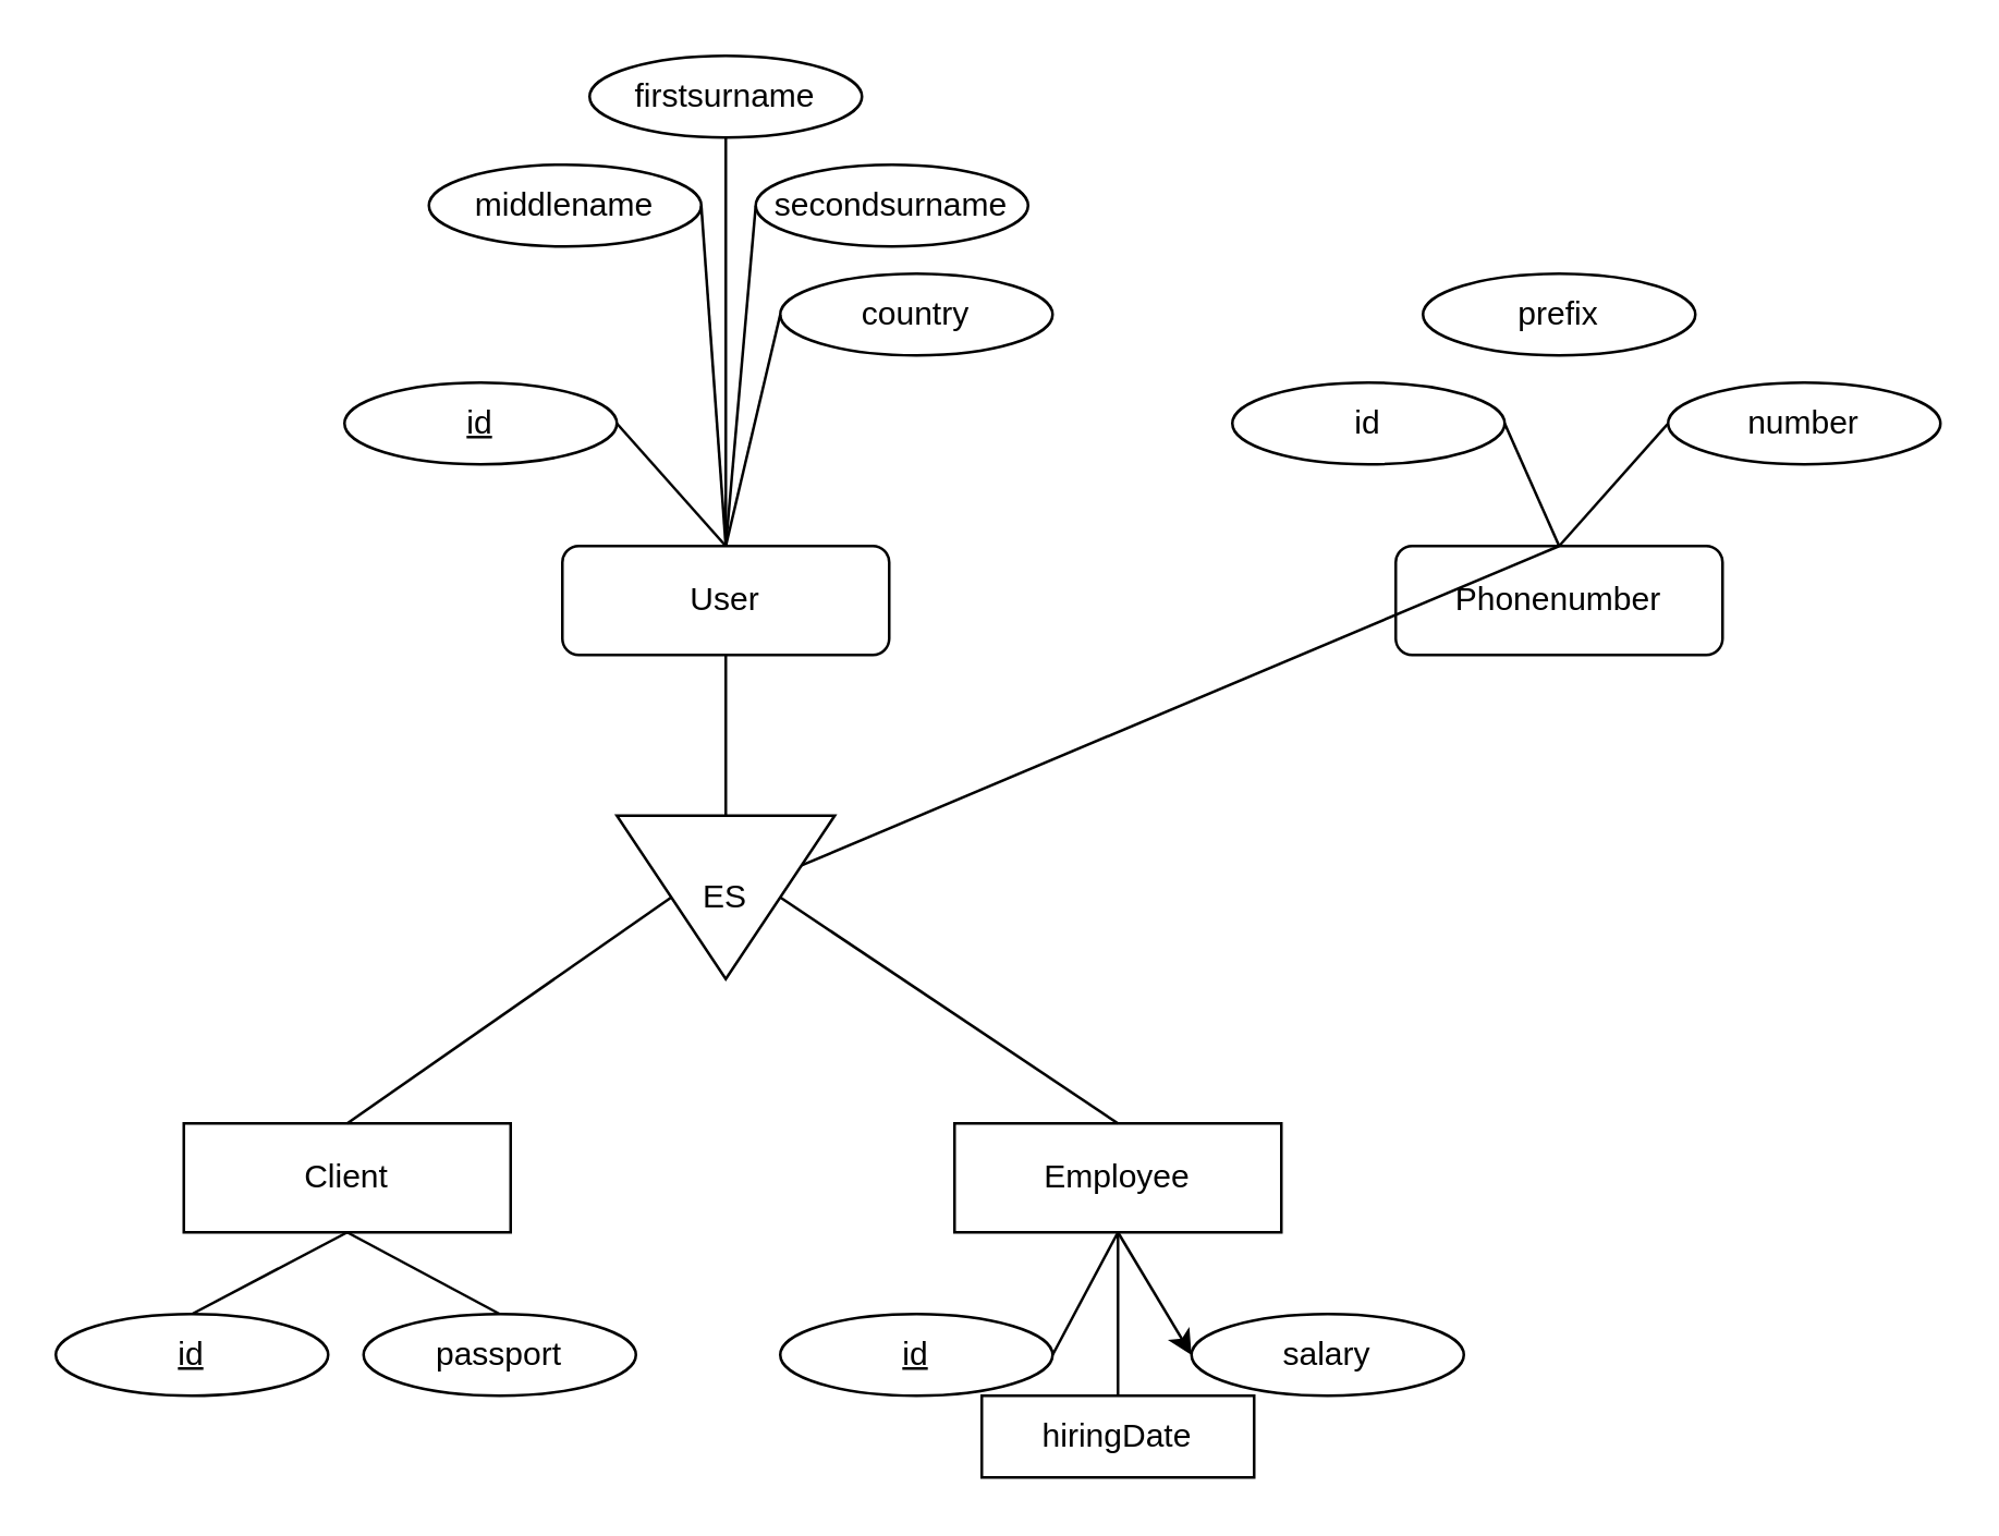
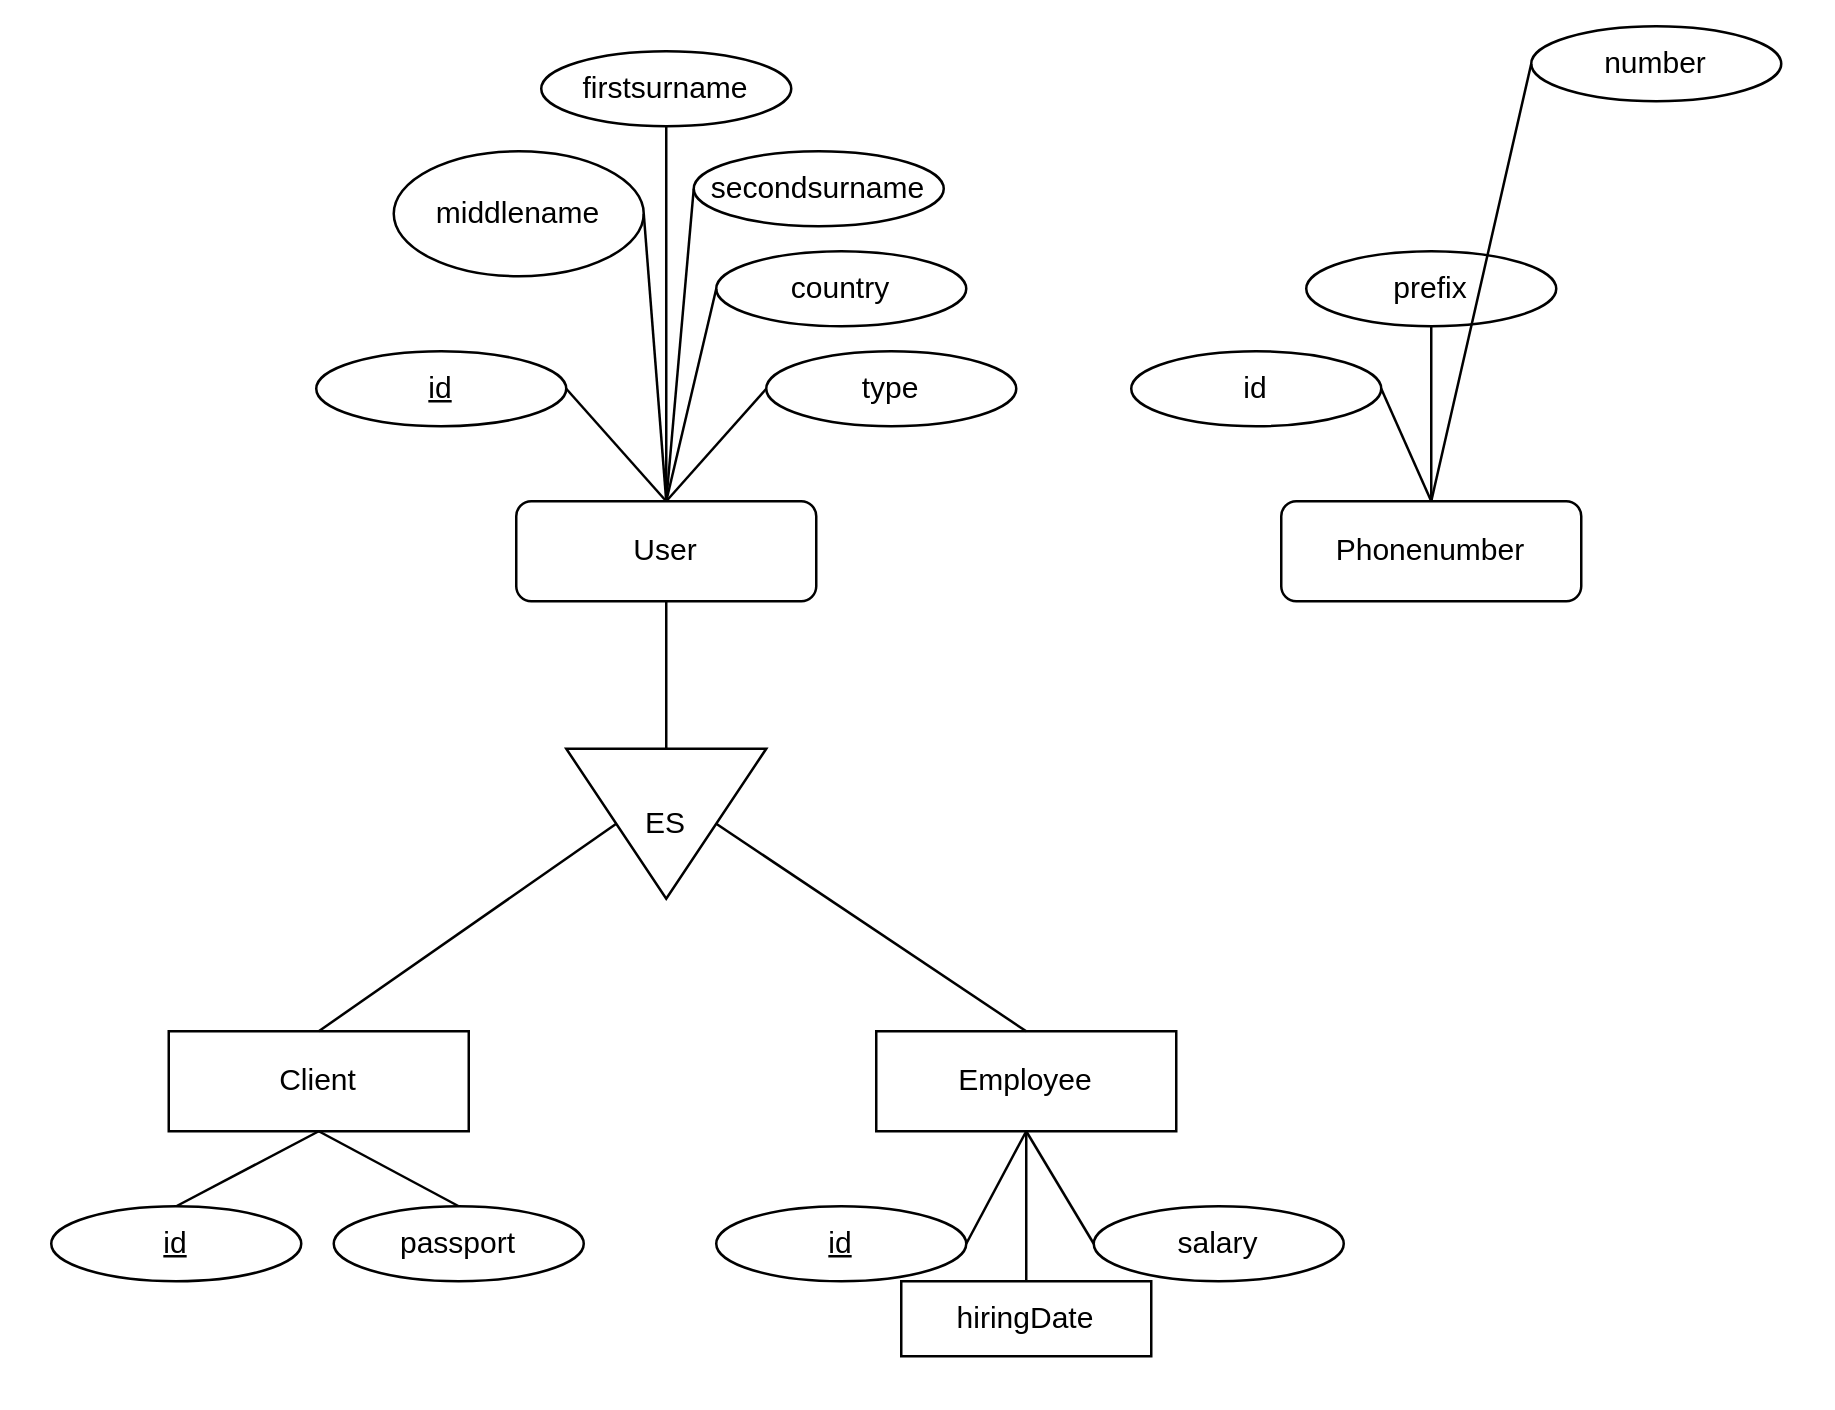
  <mxCell id="0" />
  <mxCell id="1" parent="0" />
  <mxCell id="2" value="&lt;u&gt;id&lt;/u&gt;" style="ellipse;whiteSpace=wrap;html=1;" vertex="1" parent="1"><mxGeometry x="126" y="140" width="100" height="30" as="geometry" /></mxCell>
  <mxCell id="3" value="User" style="whiteSpace=wrap;html=1;rounded=1;" vertex="1" parent="1"><mxGeometry x="206" y="200" width="120" height="40" as="geometry" /></mxCell>
- <mxCell id="4" value="middlename" style="ellipse;whiteSpace=wrap;html=1;" vertex="1" parent="1"><mxGeometry x="157" y="60" width="100" height="30" as="geometry" /></mxCell>
+ <mxCell id="4" value="middlename" style="ellipse;whiteSpace=wrap;html=1;" vertex="1" parent="1"><mxGeometry x="157" y="60" width="100" height="50" as="geometry" /></mxCell>
+ <mxCell id="5" value="type" style="ellipse;whiteSpace=wrap;html=1;" vertex="1" parent="1"><mxGeometry x="306" y="140" width="100" height="30" as="geometry" /></mxCell>
  <mxCell id="6" value="Phonenumber" style="whiteSpace=wrap;html=1;rounded=1;" vertex="1" parent="1"><mxGeometry x="512" y="200" width="120" height="40" as="geometry" /></mxCell>
  <mxCell id="7" value="id" style="ellipse;whiteSpace=wrap;html=1;" vertex="1" parent="1"><mxGeometry x="452" y="140" width="100" height="30" as="geometry" /></mxCell>
  <mxCell id="8" value="prefix" style="ellipse;whiteSpace=wrap;html=1;" vertex="1" parent="1"><mxGeometry x="522" y="100" width="100" height="30" as="geometry" /></mxCell>
- <mxCell id="9" value="number" style="ellipse;whiteSpace=wrap;html=1;" vertex="1" parent="1"><mxGeometry x="612" y="140" width="100" height="30" as="geometry" /></mxCell>
- <mxCell id="10" value="" style="endArrow=none;html=1;exitX=0.5;exitY=0;exitDx=0;exitDy=0;" edge="1" parent="1" source="6" target="18"><mxGeometry width="50" height="50" relative="1" as="geometry"><mxPoint x="632" y="330" as="sourcePoint" /><mxPoint x="682" y="280" as="targetPoint" /></mxGeometry></mxCell>
+ <mxCell id="9" value="number" style="ellipse;whiteSpace=wrap;html=1;" vertex="1" parent="1"><mxGeometry x="612" y="10" width="100" height="30" as="geometry" /></mxCell>
+ <mxCell id="10" value="" style="endArrow=none;html=1;entryX=0.5;entryY=1;entryDx=0;entryDy=0;exitX=0.5;exitY=0;exitDx=0;exitDy=0;" edge="1" parent="1" source="6" target="8"><mxGeometry width="50" height="50" relative="1" as="geometry"><mxPoint x="632" y="330" as="sourcePoint" /><mxPoint x="682" y="280" as="targetPoint" /></mxGeometry></mxCell>
  <mxCell id="11" value="" style="endArrow=none;html=1;entryX=1;entryY=0.5;entryDx=0;entryDy=0;exitX=0.5;exitY=0;exitDx=0;exitDy=0;" edge="1" parent="1" source="6" target="7"><mxGeometry width="50" height="50" relative="1" as="geometry"><mxPoint x="632" y="330" as="sourcePoint" /><mxPoint x="682" y="280" as="targetPoint" /></mxGeometry></mxCell>
  <mxCell id="12" value="" style="endArrow=none;html=1;entryX=0;entryY=0.5;entryDx=0;entryDy=0;exitX=0.5;exitY=0;exitDx=0;exitDy=0;" edge="1" parent="1" source="6" target="9"><mxGeometry width="50" height="50" relative="1" as="geometry"><mxPoint x="632" y="330" as="sourcePoint" /><mxPoint x="682" y="280" as="targetPoint" /></mxGeometry></mxCell>
  <mxCell id="13" value="" style="endArrow=none;html=1;entryX=1;entryY=0.5;entryDx=0;entryDy=0;exitX=0.5;exitY=0;exitDx=0;exitDy=0;" edge="1" parent="1" source="3" target="4"><mxGeometry width="50" height="50" relative="1" as="geometry"><mxPoint x="596" y="330" as="sourcePoint" /><mxPoint x="646" y="280" as="targetPoint" /></mxGeometry></mxCell>
  <mxCell id="14" value="country" style="ellipse;whiteSpace=wrap;html=1;" vertex="1" parent="1"><mxGeometry x="286" y="100" width="100" height="30" as="geometry" /></mxCell>
  <mxCell id="15" value="" style="endArrow=none;html=1;entryX=0;entryY=0.5;entryDx=0;entryDy=0;exitX=0.5;exitY=0;exitDx=0;exitDy=0;" edge="1" parent="1" source="3" target="14"><mxGeometry width="50" height="50" relative="1" as="geometry"><mxPoint x="596" y="330" as="sourcePoint" /><mxPoint x="646" y="280" as="targetPoint" /></mxGeometry></mxCell>
+ <mxCell id="16" value="" style="endArrow=none;html=1;entryX=0;entryY=0.5;entryDx=0;entryDy=0;exitX=0.5;exitY=0;exitDx=0;exitDy=0;" edge="1" parent="1" source="3" target="5"><mxGeometry width="50" height="50" relative="1" as="geometry"><mxPoint x="596" y="330" as="sourcePoint" /><mxPoint x="646" y="280" as="targetPoint" /></mxGeometry></mxCell>
  <mxCell id="17" value="" style="endArrow=none;html=1;entryX=1;entryY=0.5;entryDx=0;entryDy=0;exitX=0.5;exitY=0;exitDx=0;exitDy=0;" edge="1" parent="1" source="3" target="2"><mxGeometry width="50" height="50" relative="1" as="geometry"><mxPoint x="596" y="330" as="sourcePoint" /><mxPoint x="646" y="280" as="targetPoint" /></mxGeometry></mxCell>
  <mxCell id="18" value="ES" style="triangle;whiteSpace=wrap;html=1;direction=south;" vertex="1" parent="1"><mxGeometry x="226" y="299" width="80" height="60" as="geometry" /></mxCell>
  <mxCell id="19" value="" style="endArrow=none;html=1;entryX=0.5;entryY=1;entryDx=0;entryDy=0;exitX=0;exitY=0.5;exitDx=0;exitDy=0;" edge="1" parent="1" source="18" target="3"><mxGeometry width="50" height="50" relative="1" as="geometry"><mxPoint x="596" y="330" as="sourcePoint" /><mxPoint x="646" y="280" as="targetPoint" /></mxGeometry></mxCell>
  <mxCell id="20" value="Client" style="rounded=0;whiteSpace=wrap;html=1;" vertex="1" parent="1"><mxGeometry x="67" y="412" width="120" height="40" as="geometry" /></mxCell>
  <mxCell id="21" value="Employee" style="rounded=0;whiteSpace=wrap;html=1;" vertex="1" parent="1"><mxGeometry x="350" y="412" width="120" height="40" as="geometry" /></mxCell>
  <mxCell id="22" value="" style="endArrow=none;html=1;exitX=0.5;exitY=0;exitDx=0;exitDy=0;entryX=0.5;entryY=0;entryDx=0;entryDy=0;" edge="1" parent="1" source="18" target="21"><mxGeometry width="50" height="50" relative="1" as="geometry"><mxPoint x="596" y="330" as="sourcePoint" /><mxPoint x="646" y="280" as="targetPoint" /></mxGeometry></mxCell>
  <mxCell id="23" value="" style="endArrow=none;html=1;entryX=0.5;entryY=1;entryDx=0;entryDy=0;exitX=0.5;exitY=0;exitDx=0;exitDy=0;" edge="1" parent="1" source="20" target="18"><mxGeometry width="50" height="50" relative="1" as="geometry"><mxPoint x="596" y="330" as="sourcePoint" /><mxPoint x="646" y="280" as="targetPoint" /></mxGeometry></mxCell>
  <mxCell id="24" value="&lt;u&gt;id&lt;/u&gt;" style="ellipse;whiteSpace=wrap;html=1;" vertex="1" parent="1"><mxGeometry x="20" y="482" width="100" height="30" as="geometry" /></mxCell>
  <mxCell id="25" value="passport" style="ellipse;whiteSpace=wrap;html=1;" vertex="1" parent="1"><mxGeometry x="133" y="482" width="100" height="30" as="geometry" /></mxCell>
  <mxCell id="26" value="" style="endArrow=none;html=1;exitX=0.5;exitY=0;exitDx=0;exitDy=0;entryX=0.5;entryY=1;entryDx=0;entryDy=0;" edge="1" parent="1" source="25" target="20"><mxGeometry width="50" height="50" relative="1" as="geometry"><mxPoint x="557" y="292" as="sourcePoint" /><mxPoint x="607" y="242" as="targetPoint" /></mxGeometry></mxCell>
  <mxCell id="27" value="" style="endArrow=none;html=1;exitX=0.5;exitY=0;exitDx=0;exitDy=0;" edge="1" parent="1" source="24"><mxGeometry width="50" height="50" relative="1" as="geometry"><mxPoint x="557" y="292" as="sourcePoint" /><mxPoint x="127" y="452" as="targetPoint" /></mxGeometry></mxCell>
  <mxCell id="28" value="&lt;u&gt;id&lt;/u&gt;" style="ellipse;whiteSpace=wrap;html=1;" vertex="1" parent="1"><mxGeometry x="286" y="482" width="100" height="30" as="geometry" /></mxCell>
  <mxCell id="29" value="salary" style="ellipse;whiteSpace=wrap;html=1;" vertex="1" parent="1"><mxGeometry x="437" y="482" width="100" height="30" as="geometry" /></mxCell>
  <mxCell id="30" value="hiringDate" style="whiteSpace=wrap;html=1;rounded=0;" vertex="1" parent="1"><mxGeometry x="360" y="512" width="100" height="30" as="geometry" /></mxCell>
  <mxCell id="31" value="" style="endArrow=none;html=1;exitX=0.5;exitY=1;exitDx=0;exitDy=0;entryX=1;entryY=0.5;entryDx=0;entryDy=0;" edge="1" parent="1" source="21" target="28"><mxGeometry width="50" height="50" relative="1" as="geometry"><mxPoint x="537" y="330" as="sourcePoint" /><mxPoint x="587" y="280" as="targetPoint" /></mxGeometry></mxCell>
- <mxCell id="32" value="" style="endArrow=classic;html=1;exitX=0.5;exitY=1;exitDx=0;exitDy=0;entryX=0;entryY=0.5;entryDx=0;entryDy=0;" edge="1" parent="1" source="21" target="29"><mxGeometry width="50" height="50" relative="1" as="geometry"><mxPoint x="537" y="330" as="sourcePoint" /><mxPoint x="587" y="280" as="targetPoint" /></mxGeometry></mxCell>
+ <mxCell id="32" value="" style="endArrow=none;html=1;exitX=0.5;exitY=1;exitDx=0;exitDy=0;entryX=0;entryY=0.5;entryDx=0;entryDy=0;" edge="1" parent="1" source="21" target="29"><mxGeometry width="50" height="50" relative="1" as="geometry"><mxPoint x="537" y="330" as="sourcePoint" /><mxPoint x="587" y="280" as="targetPoint" /></mxGeometry></mxCell>
  <mxCell id="33" value="" style="endArrow=none;html=1;exitX=0.5;exitY=1;exitDx=0;exitDy=0;entryX=0.5;entryY=0;entryDx=0;entryDy=0;" edge="1" parent="1" source="21" target="30"><mxGeometry width="50" height="50" relative="1" as="geometry"><mxPoint x="537" y="330" as="sourcePoint" /><mxPoint x="587" y="280" as="targetPoint" /></mxGeometry></mxCell>
  <mxCell id="34" value="secondsurname" style="ellipse;whiteSpace=wrap;html=1;" vertex="1" parent="1"><mxGeometry x="277" y="60" width="100" height="30" as="geometry" /></mxCell>
  <mxCell id="35" value="" style="endArrow=none;html=1;entryX=0;entryY=0.5;entryDx=0;entryDy=0;exitX=0.5;exitY=0;exitDx=0;exitDy=0;" edge="1" parent="1" source="3" target="34"><mxGeometry width="50" height="50" relative="1" as="geometry"><mxPoint x="537" y="330" as="sourcePoint" /><mxPoint x="587" y="280" as="targetPoint" /></mxGeometry></mxCell>
  <mxCell id="36" value="firstsurname" style="ellipse;whiteSpace=wrap;html=1;" vertex="1" parent="1"><mxGeometry x="216" y="20" width="100" height="30" as="geometry" /></mxCell>
  <mxCell id="37" value="" style="endArrow=none;html=1;entryX=0.5;entryY=1;entryDx=0;entryDy=0;exitX=0.5;exitY=0;exitDx=0;exitDy=0;" edge="1" parent="1" source="3" target="36"><mxGeometry width="50" height="50" relative="1" as="geometry"><mxPoint x="537" y="330" as="sourcePoint" /><mxPoint x="587" y="280" as="targetPoint" /></mxGeometry></mxCell>
